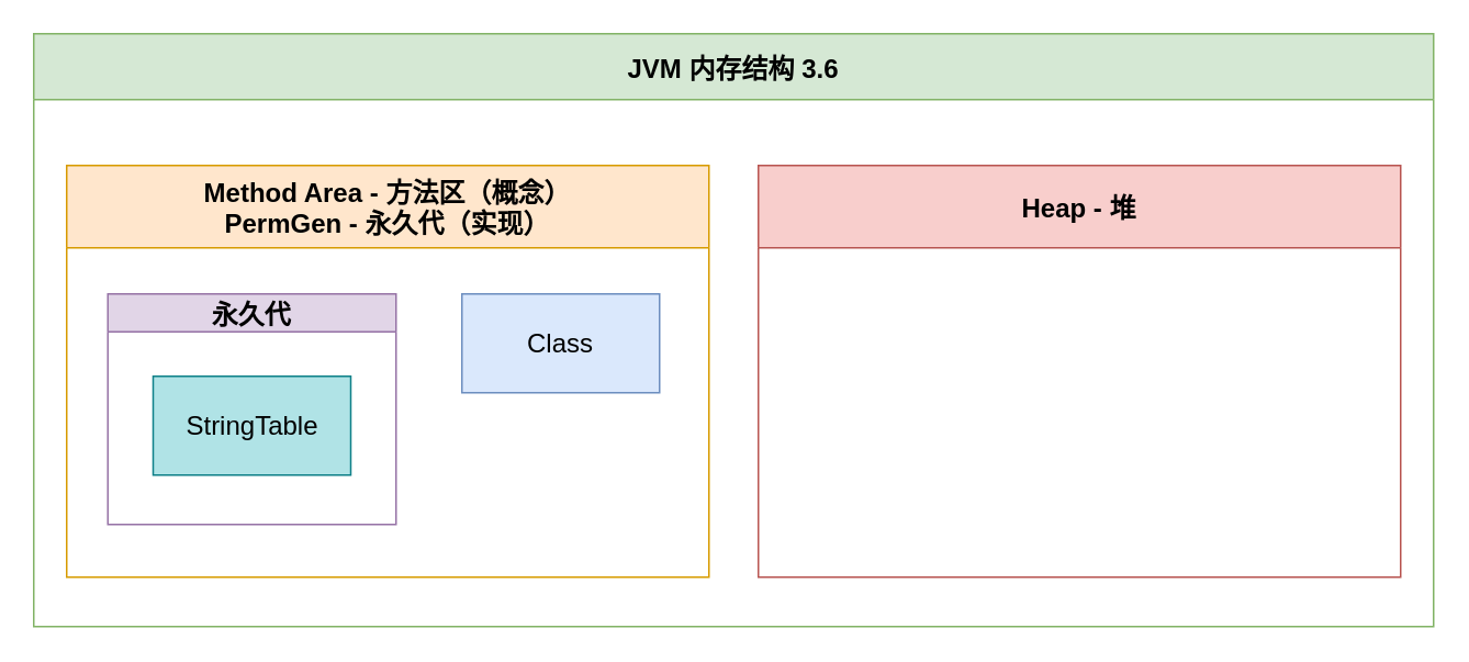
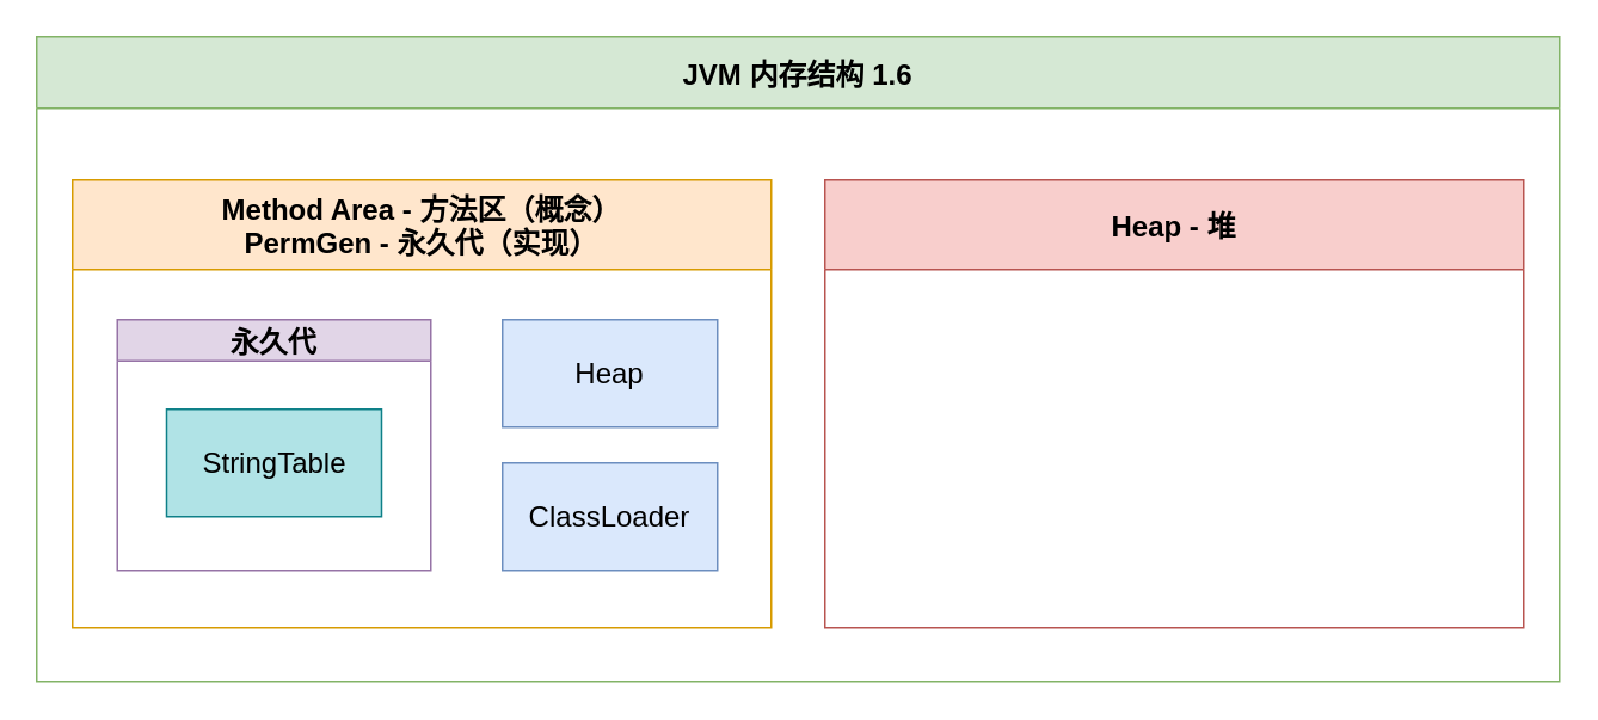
  <mxCell id="0" />
  <mxCell id="1" parent="0" />
- <mxCell id="2" value="JVM 内存结构 3.6" style="swimlane;fontSize=16;startSize=40;labelBackgroundColor=none;fillColor=#d5e8d4;strokeColor=#82b366;swimlaneLine=1;swimlaneFillColor=default;" vertex="1" parent="1"><mxGeometry x="20" y="20" width="850" height="360" as="geometry"><mxRectangle x="50" y="70" width="130" height="23" as="alternateBounds" /></mxGeometry></mxCell>
+ <mxCell id="2" value="JVM 内存结构 1.6" style="swimlane;fontSize=16;startSize=40;labelBackgroundColor=none;fillColor=#d5e8d4;strokeColor=#82b366;swimlaneLine=1;swimlaneFillColor=default;" vertex="1" parent="1"><mxGeometry x="20" y="20" width="850" height="360" as="geometry"><mxRectangle x="50" y="70" width="130" height="23" as="alternateBounds" /></mxGeometry></mxCell>
  <mxCell id="3" value="Method Area - 方法区（概念）&#10;PermGen - 永久代（实现）" style="swimlane;startSize=50;fontSize=16;fillColor=#ffe6cc;strokeColor=#d79b00;" vertex="1" parent="2"><mxGeometry x="20" y="80" width="390" height="250" as="geometry"><mxRectangle x="20" y="80" width="230" height="40" as="alternateBounds" /></mxGeometry></mxCell>
  <mxCell id="4" value="永久代" style="swimlane;fontSize=16;fillColor=#e1d5e7;strokeColor=#9673a6;" vertex="1" parent="3"><mxGeometry x="25" y="78" width="175" height="140" as="geometry"><mxRectangle x="100" y="85" width="70" height="23" as="alternateBounds" /></mxGeometry></mxCell>
  <mxCell id="5" value="StringTable" style="rounded=0;whiteSpace=wrap;html=1;fontSize=16;fillColor=#b0e3e6;strokeColor=#0e8088;" vertex="1" parent="4"><mxGeometry x="27.5" y="50" width="120" height="60" as="geometry" /></mxCell>
- <mxCell id="6" value="Class" style="rounded=0;whiteSpace=wrap;html=1;fontSize=16;fillColor=#dae8fc;strokeColor=#6c8ebf;" vertex="1" parent="3"><mxGeometry x="240" y="78" width="120" height="60" as="geometry" /></mxCell>
+ <mxCell id="6" value="Heap" style="rounded=0;whiteSpace=wrap;html=1;fontSize=16;fillColor=#dae8fc;strokeColor=#6c8ebf;" vertex="1" parent="3"><mxGeometry x="240" y="78" width="120" height="60" as="geometry" /></mxCell>
+ <mxCell id="7" value="ClassLoader" style="rounded=0;whiteSpace=wrap;html=1;fontSize=16;fillColor=#dae8fc;strokeColor=#6c8ebf;" vertex="1" parent="3"><mxGeometry x="240" y="158" width="120" height="60" as="geometry" /></mxCell>
  <mxCell id="8" value="Heap - 堆" style="swimlane;startSize=50;fontSize=16;fillColor=#f8cecc;strokeColor=#b85450;" vertex="1" parent="2"><mxGeometry x="440" y="80" width="390" height="250" as="geometry"><mxRectangle x="25" y="55" width="230" height="40" as="alternateBounds" /></mxGeometry></mxCell>
